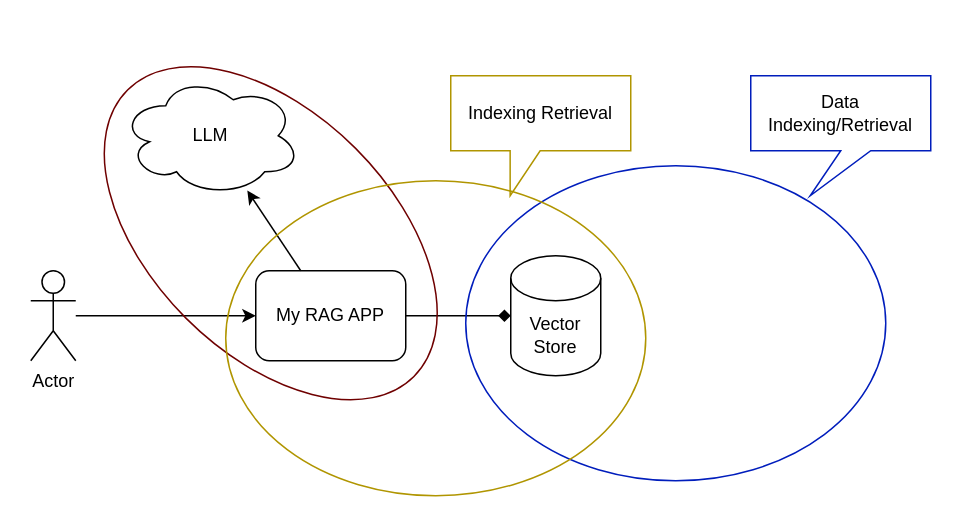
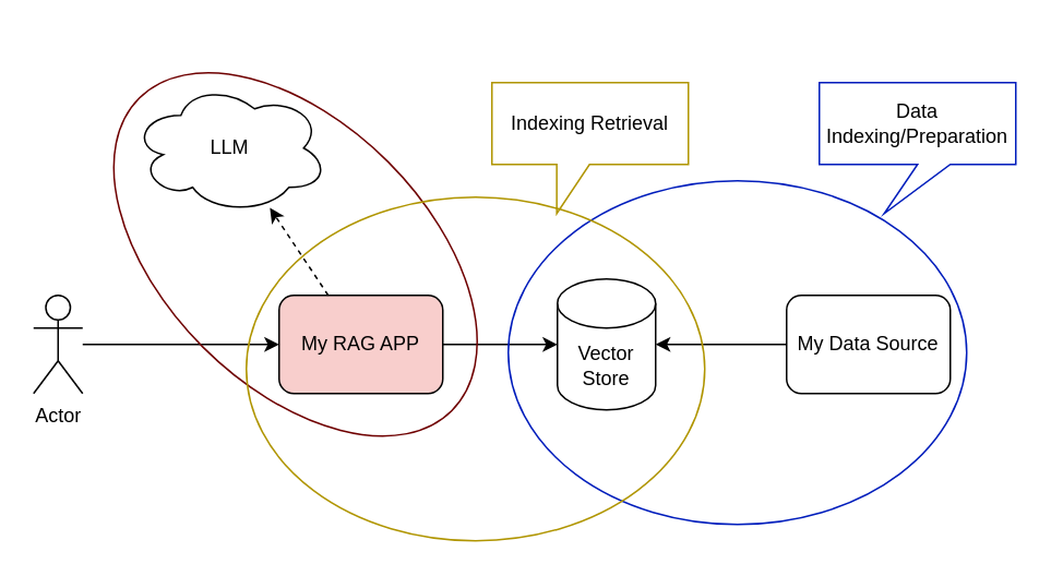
  <mxCell id="0" />
  <mxCell id="1" parent="0" />
+ <mxCell id="2" value="My Data Source" style="rounded=1;whiteSpace=wrap;html=1;labelBackgroundColor=none;" parent="1" vertex="1"><mxGeometry x="480" y="180" width="100" height="60" as="geometry" /></mxCell>
  <mxCell id="3" value="Vector Store" style="shape=cylinder3;whiteSpace=wrap;html=1;boundedLbl=1;backgroundOutline=1;size=15;labelBackgroundColor=none;" parent="1" vertex="1"><mxGeometry x="340" y="170" width="60" height="80" as="geometry" /></mxCell>
- <mxCell id="4" value="" style="edgeStyle=none;html=1;labelBackgroundColor=none;endArrow=diamond;" parent="1" source="5" target="3" edge="1"><mxGeometry relative="1" as="geometry" /></mxCell>
- <mxCell id="5" value="My RAG APP" style="rounded=1;whiteSpace=wrap;html=1;labelBackgroundColor=none;" parent="1" vertex="1"><mxGeometry x="170" y="180" width="100" height="60" as="geometry" /></mxCell>
+ <mxCell id="4" value="" style="edgeStyle=none;html=1;labelBackgroundColor=none;" parent="1" source="5" target="3" edge="1"><mxGeometry relative="1" as="geometry" /></mxCell>
+ <mxCell id="5" value="My RAG APP" style="rounded=1;whiteSpace=wrap;html=1;labelBackgroundColor=none;fillColor=#f8cecc;" parent="1" vertex="1"><mxGeometry x="170" y="180" width="100" height="60" as="geometry" /></mxCell>
  <mxCell id="6" value="LLM" style="ellipse;shape=cloud;whiteSpace=wrap;html=1;rounded=1;labelBackgroundColor=none;" parent="1" vertex="1"><mxGeometry x="80" y="50" width="120" height="80" as="geometry" /></mxCell>
- <mxCell id="7" value="" style="edgeStyle=none;html=1;labelBackgroundColor=none;" parent="1" source="5" target="6" edge="1"><mxGeometry relative="1" as="geometry" /></mxCell>
+ <mxCell id="7" value="" style="edgeStyle=none;html=1;labelBackgroundColor=none;dashed=1;" parent="1" source="5" target="6" edge="1"><mxGeometry relative="1" as="geometry" /></mxCell>
+ <mxCell id="8" value="" style="edgeStyle=none;html=1;labelBackgroundColor=none;" parent="1" source="2" target="3" edge="1"><mxGeometry relative="1" as="geometry" /></mxCell>
  <mxCell id="9" style="edgeStyle=none;html=1;labelBackgroundColor=none;" parent="1" source="10" edge="1"><mxGeometry relative="1" as="geometry"><mxPoint x="170" y="210" as="targetPoint" /></mxGeometry></mxCell>
  <mxCell id="10" value="Actor" style="shape=umlActor;verticalLabelPosition=bottom;verticalAlign=top;html=1;outlineConnect=0;labelBackgroundColor=none;" parent="1" vertex="1"><mxGeometry x="20" y="180" width="30" height="60" as="geometry" /></mxCell>
- <mxCell id="11" value="Data Indexing/Retrieval" style="shape=callout;whiteSpace=wrap;html=1;perimeter=calloutPerimeter;fillColor=none;position2=0.33;labelBackgroundColor=none;strokeColor=#001DBC;" parent="1" vertex="1"><mxGeometry x="500" y="50" width="120" height="80" as="geometry" /></mxCell>
+ <mxCell id="11" value="Data Indexing/Preparation" style="shape=callout;whiteSpace=wrap;html=1;perimeter=calloutPerimeter;fillColor=none;position2=0.33;labelBackgroundColor=none;strokeColor=#001DBC;" parent="1" vertex="1"><mxGeometry x="500" y="50" width="120" height="80" as="geometry" /></mxCell>
  <mxCell id="12" value="" style="ellipse;whiteSpace=wrap;html=1;fillColor=none;fontColor=#ffffff;strokeColor=#001DBC;labelBackgroundColor=none;" parent="1" vertex="1"><mxGeometry x="310" y="110" width="280" height="210" as="geometry" /></mxCell>
  <mxCell id="13" value="" style="ellipse;whiteSpace=wrap;html=1;fillColor=none;fontColor=#ffffff;strokeColor=#6F0000;labelBackgroundColor=none;rotation=-45;" parent="1" vertex="1"><mxGeometry x="100" y="20" width="160" height="270" as="geometry" /></mxCell>
  <mxCell id="14" value="&lt;font&gt;Indexing Retrieval&lt;br&gt;&lt;/font&gt;" style="shape=callout;whiteSpace=wrap;html=1;perimeter=calloutPerimeter;fillColor=none;position2=0.33;size=30;position=0.33;base=20;labelBackgroundColor=none;strokeColor=#B09500;" parent="1" vertex="1"><mxGeometry x="300" y="50" width="120" height="80" as="geometry" /></mxCell>
  <mxCell id="15" value="" style="ellipse;whiteSpace=wrap;html=1;fillColor=none;fontColor=#000000;strokeColor=#B09500;labelBackgroundColor=none;" parent="1" vertex="1"><mxGeometry x="150" y="120" width="280" height="210" as="geometry" /></mxCell>
